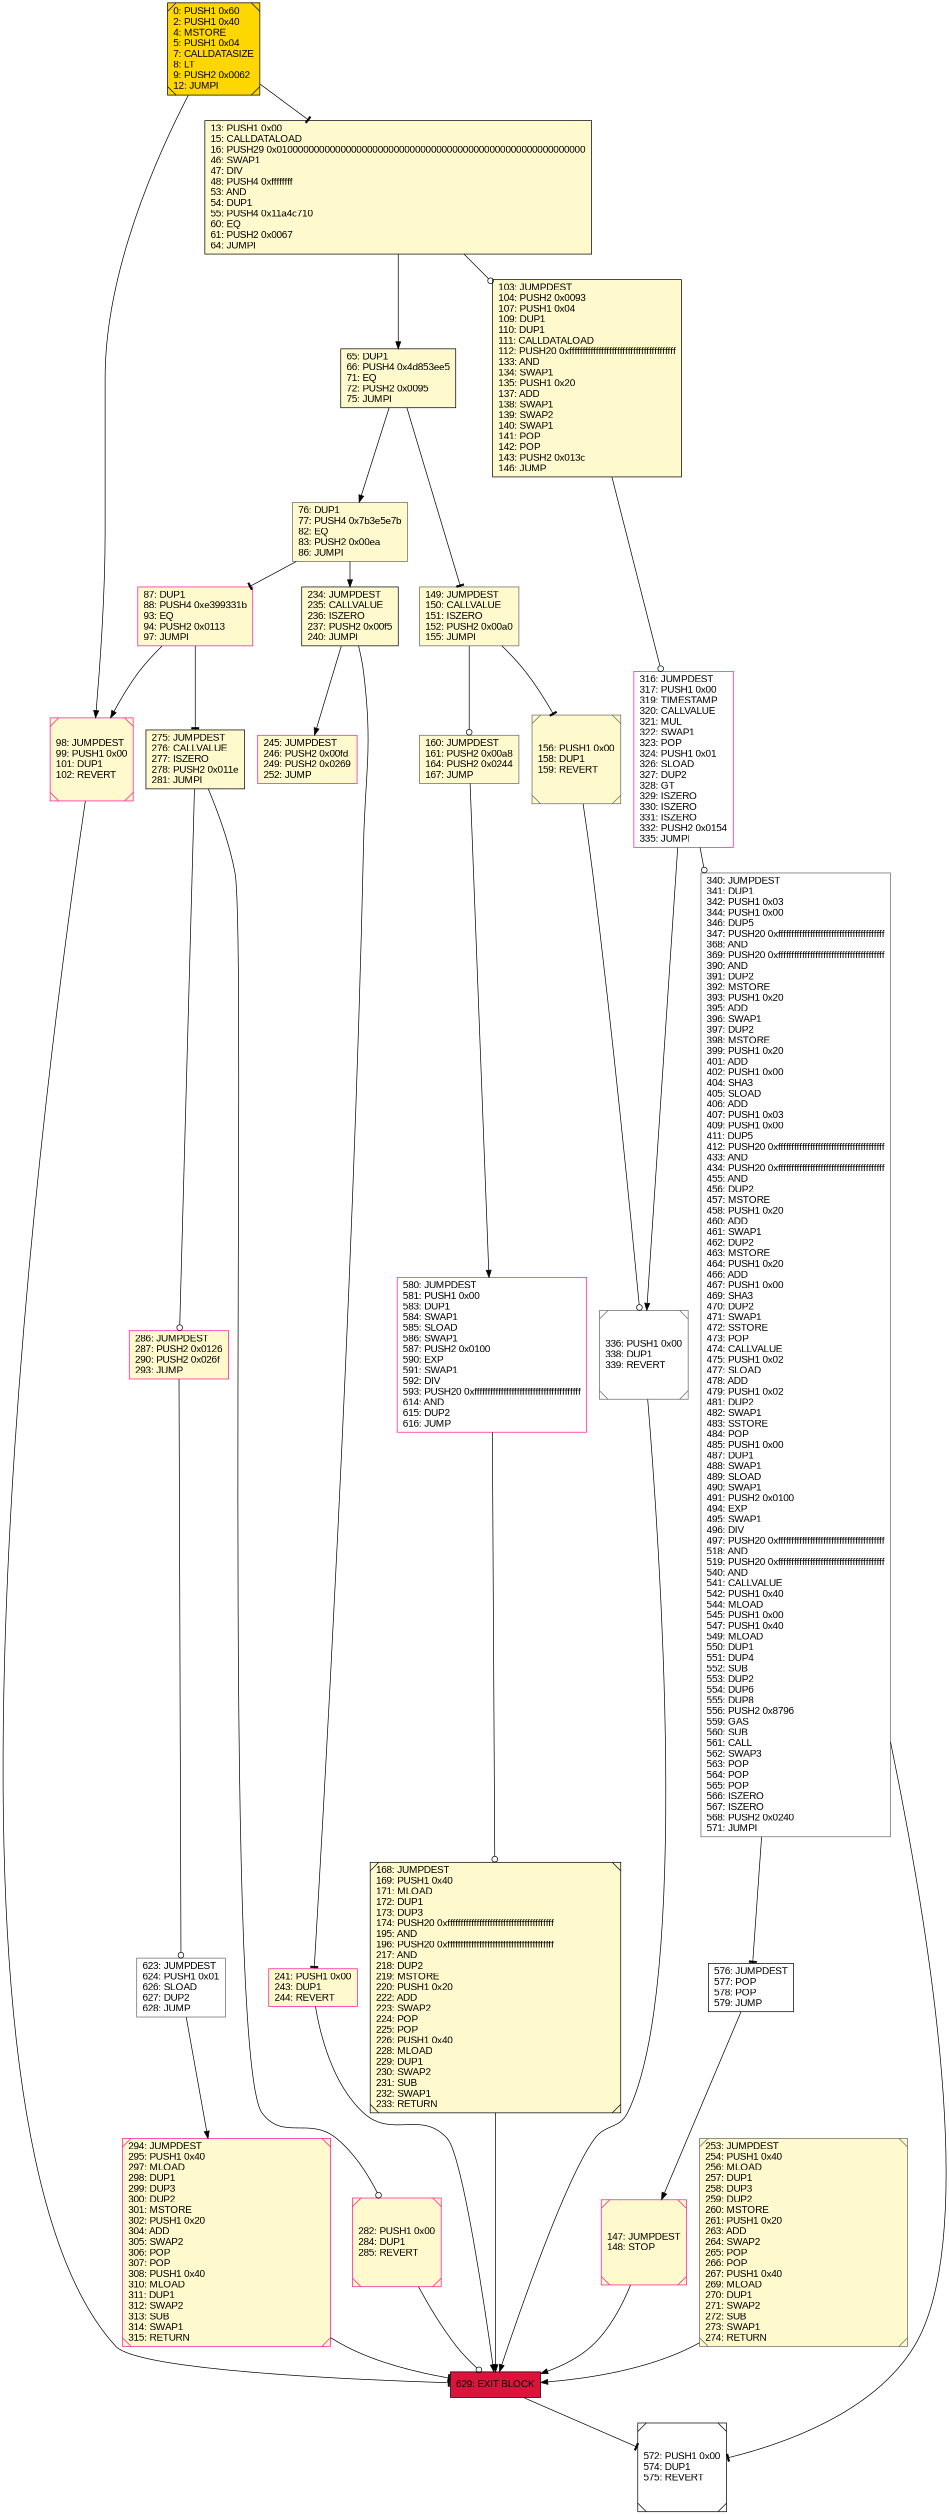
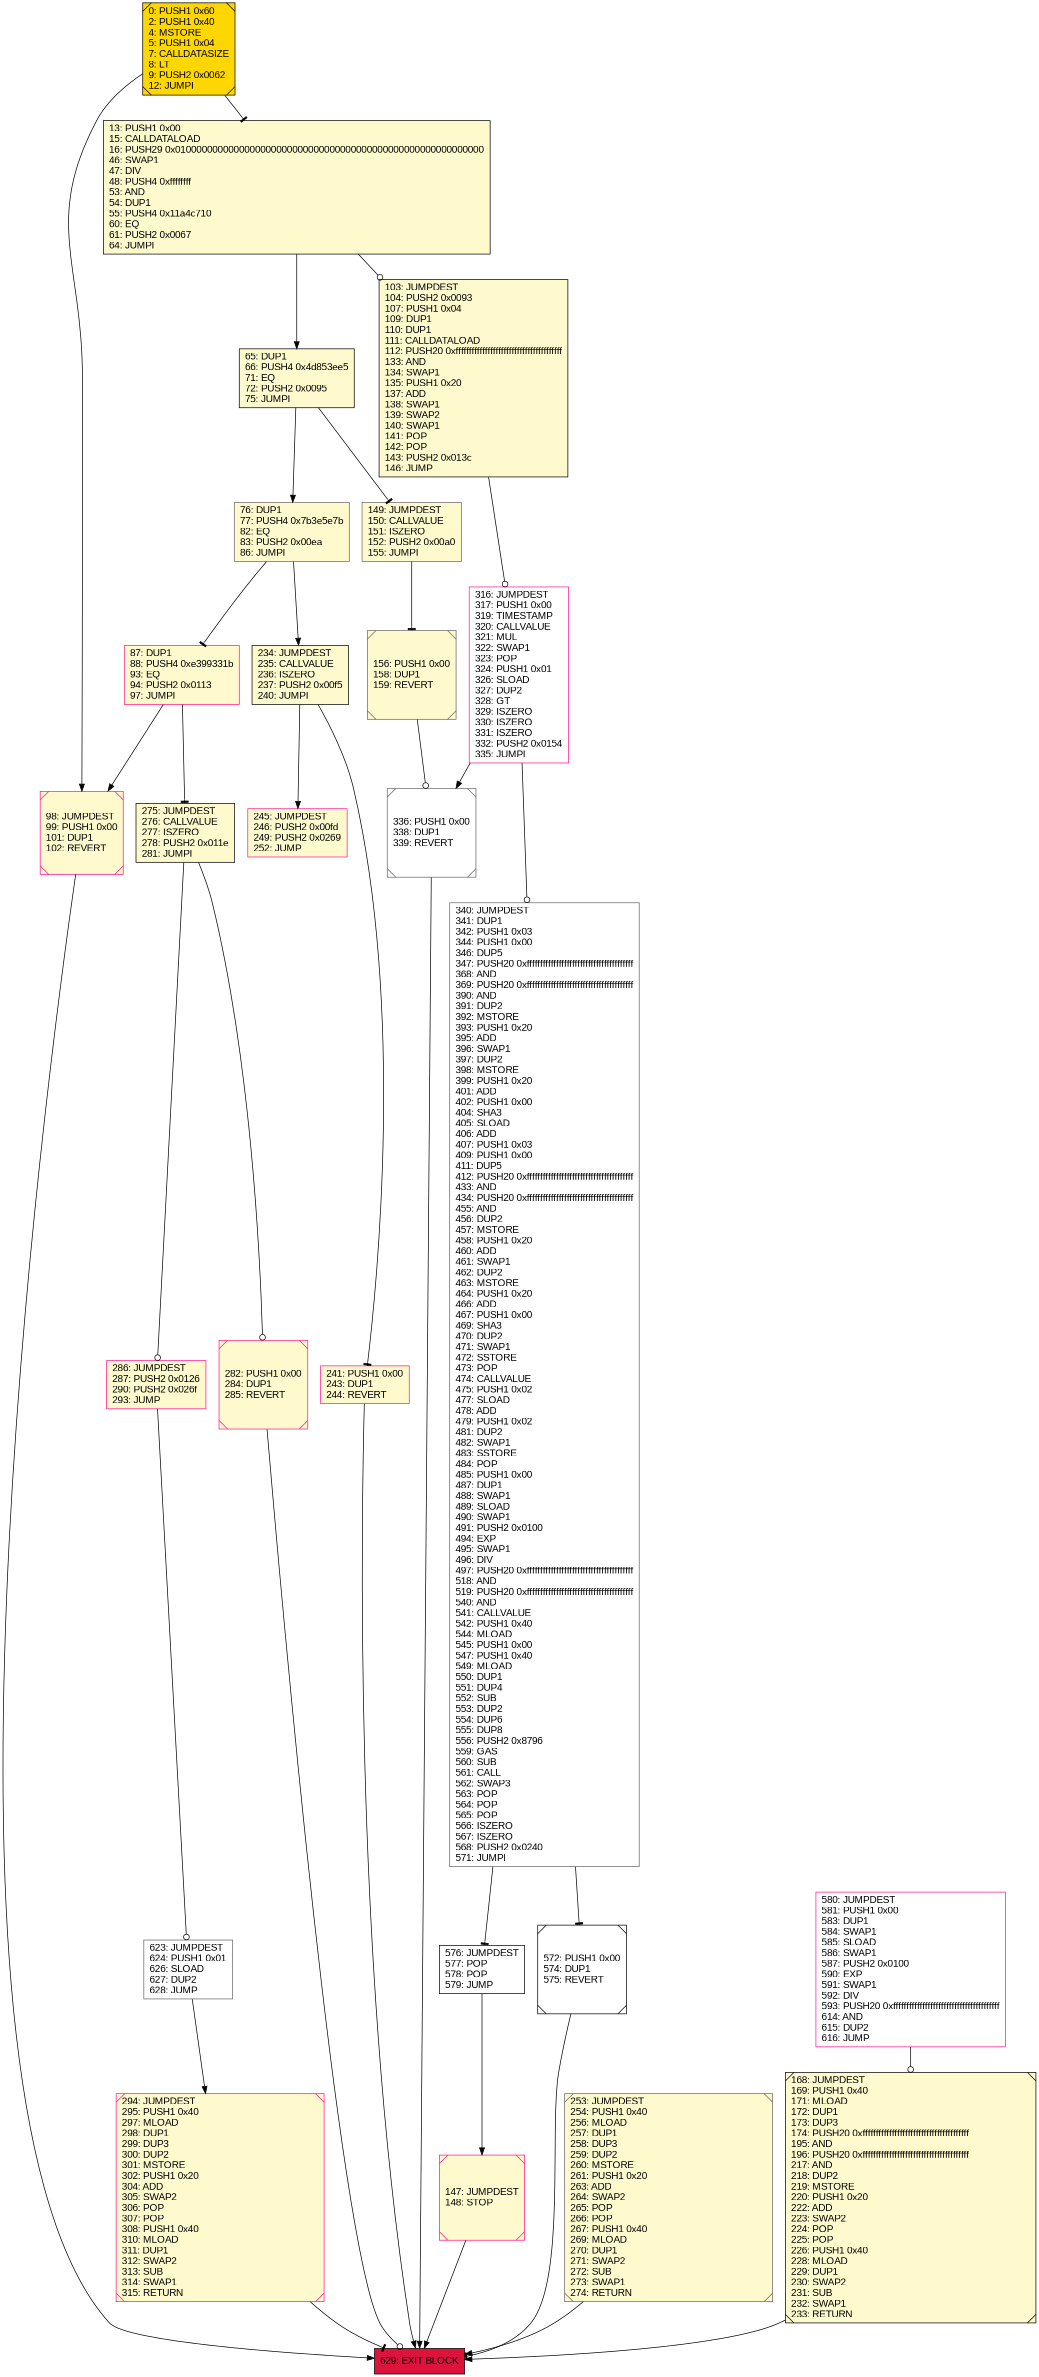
  digraph {
    rankdir=UD
    node [color=deeppink fillcolor=lemonchiffon fontcolor=black fontname=arial shape=box style=filled]
    edge [arrowhead=normal]
    n1 [label="245: JUMPDEST\l246: PUSH2 0x00fd\l249: PUSH2 0x0269\l252: JUMP\l"]
    n2 [label="147: JUMPDEST\l148: STOP\l" shape=Msquare]
    n3 [color=black fillcolor=crimson label="629: EXIT BLOCK\l"]
    n4 [color=black fillcolor=white label="576: JUMPDEST\l577: POP\l578: POP\l579: JUMP\l"]
    n5 [label="87: DUP1\l88: PUSH4 0xe399331b\l93: EQ\l94: PUSH2 0x0113\l97: JUMPI\l"]
    n6 [label="98: JUMPDEST\l99: PUSH1 0x00\l101: DUP1\l102: REVERT\l" shape=Msquare]
    n7 [color=black label="275: JUMPDEST\l276: CALLVALUE\l277: ISZERO\l278: PUSH2 0x011e\l281: JUMPI\l"]
    n8 [label="286: JUMPDEST\l287: PUSH2 0x0126\l290: PUSH2 0x026f\l293: JUMP\l"]
    n9 [label="282: PUSH1 0x00\l284: DUP1\l285: REVERT\l" shape=Msquare]
    n10 [color=gray40 label="253: JUMPDEST\l254: PUSH1 0x40\l256: MLOAD\l257: DUP1\l258: DUP3\l259: DUP2\l260: MSTORE\l261: PUSH1 0x20\l263: ADD\l264: SWAP2\l265: POP\l266: POP\l267: PUSH1 0x40\l269: MLOAD\l270: DUP1\l271: SWAP2\l272: SUB\l273: SWAP1\l274: RETURN\l" shape=Msquare]
    n11 [label="241: PUSH1 0x00\l243: DUP1\l244: REVERT\l"]
    n12 [color=black label="65: DUP1\l66: PUSH4 0x4d853ee5\l71: EQ\l72: PUSH2 0x0095\l75: JUMPI\l"]
    n13 [color=gray40 label="76: DUP1\l77: PUSH4 0x7b3e5e7b\l82: EQ\l83: PUSH2 0x00ea\l86: JUMPI\l"]
    n14 [color=gray40 label="149: JUMPDEST\l150: CALLVALUE\l151: ISZERO\l152: PUSH2 0x00a0\l155: JUMPI\l"]
    n15 [color=black label="234: JUMPDEST\l235: CALLVALUE\l236: ISZERO\l237: PUSH2 0x00f5\l240: JUMPI\l"]
-   n16 [color=gray40 label="160: JUMPDEST\l161: PUSH2 0x00a8\l164: PUSH2 0x0244\l167: JUMP\l"]
    n17 [color=gray40 label="156: PUSH1 0x00\l158: DUP1\l159: REVERT\l" shape=Msquare]
    n18 [color=black fillcolor=gold label="0: PUSH1 0x60\l2: PUSH1 0x40\l4: MSTORE\l5: PUSH1 0x04\l7: CALLDATASIZE\l8: LT\l9: PUSH2 0x0062\l12: JUMPI\l" shape=Msquare]
    n19 [color=black label="13: PUSH1 0x00\l15: CALLDATALOAD\l16: PUSH29 0x0100000000000000000000000000000000000000000000000000000000\l46: SWAP1\l47: DIV\l48: PUSH4 0xffffffff\l53: AND\l54: DUP1\l55: PUSH4 0x11a4c710\l60: EQ\l61: PUSH2 0x0067\l64: JUMPI\l"]
    n20 [color=black label="103: JUMPDEST\l104: PUSH2 0x0093\l107: PUSH1 0x04\l109: DUP1\l110: DUP1\l111: CALLDATALOAD\l112: PUSH20 0xffffffffffffffffffffffffffffffffffffffff\l133: AND\l134: SWAP1\l135: PUSH1 0x20\l137: ADD\l138: SWAP1\l139: SWAP2\l140: SWAP1\l141: POP\l142: POP\l143: PUSH2 0x013c\l146: JUMP\l"]
    n21 [label="294: JUMPDEST\l295: PUSH1 0x40\l297: MLOAD\l298: DUP1\l299: DUP3\l300: DUP2\l301: MSTORE\l302: PUSH1 0x20\l304: ADD\l305: SWAP2\l306: POP\l307: POP\l308: PUSH1 0x40\l310: MLOAD\l311: DUP1\l312: SWAP2\l313: SUB\l314: SWAP1\l315: RETURN\l" shape=Msquare]
    n22 [fillcolor=white label="316: JUMPDEST\l317: PUSH1 0x00\l319: TIMESTAMP\l320: CALLVALUE\l321: MUL\l322: SWAP1\l323: POP\l324: PUSH1 0x01\l326: SLOAD\l327: DUP2\l328: GT\l329: ISZERO\l330: ISZERO\l331: ISZERO\l332: PUSH2 0x0154\l335: JUMPI\l"]
    n23 [color=gray40 fillcolor=white label="336: PUSH1 0x00\l338: DUP1\l339: REVERT\l" shape=Msquare]
    n24 [color=gray40 fillcolor=white label="340: JUMPDEST\l341: DUP1\l342: PUSH1 0x03\l344: PUSH1 0x00\l346: DUP5\l347: PUSH20 0xffffffffffffffffffffffffffffffffffffffff\l368: AND\l369: PUSH20 0xffffffffffffffffffffffffffffffffffffffff\l390: AND\l391: DUP2\l392: MSTORE\l393: PUSH1 0x20\l395: ADD\l396: SWAP1\l397: DUP2\l398: MSTORE\l399: PUSH1 0x20\l401: ADD\l402: PUSH1 0x00\l404: SHA3\l405: SLOAD\l406: ADD\l407: PUSH1 0x03\l409: PUSH1 0x00\l411: DUP5\l412: PUSH20 0xffffffffffffffffffffffffffffffffffffffff\l433: AND\l434: PUSH20 0xffffffffffffffffffffffffffffffffffffffff\l455: AND\l456: DUP2\l457: MSTORE\l458: PUSH1 0x20\l460: ADD\l461: SWAP1\l462: DUP2\l463: MSTORE\l464: PUSH1 0x20\l466: ADD\l467: PUSH1 0x00\l469: SHA3\l470: DUP2\l471: SWAP1\l472: SSTORE\l473: POP\l474: CALLVALUE\l475: PUSH1 0x02\l477: SLOAD\l478: ADD\l479: PUSH1 0x02\l481: DUP2\l482: SWAP1\l483: SSTORE\l484: POP\l485: PUSH1 0x00\l487: DUP1\l488: SWAP1\l489: SLOAD\l490: SWAP1\l491: PUSH2 0x0100\l494: EXP\l495: SWAP1\l496: DIV\l497: PUSH20 0xffffffffffffffffffffffffffffffffffffffff\l518: AND\l519: PUSH20 0xffffffffffffffffffffffffffffffffffffffff\l540: AND\l541: CALLVALUE\l542: PUSH1 0x40\l544: MLOAD\l545: PUSH1 0x00\l547: PUSH1 0x40\l549: MLOAD\l550: DUP1\l551: DUP4\l552: SUB\l553: DUP2\l554: DUP6\l555: DUP8\l556: PUSH2 0x8796\l559: GAS\l560: SUB\l561: CALL\l562: SWAP3\l563: POP\l564: POP\l565: POP\l566: ISZERO\l567: ISZERO\l568: PUSH2 0x0240\l571: JUMPI\l"]
    n25 [color=black fillcolor=white label="572: PUSH1 0x00\l574: DUP1\l575: REVERT\l" shape=Msquare]
    n26 [fillcolor=white label="580: JUMPDEST\l581: PUSH1 0x00\l583: DUP1\l584: SWAP1\l585: SLOAD\l586: SWAP1\l587: PUSH2 0x0100\l590: EXP\l591: SWAP1\l592: DIV\l593: PUSH20 0xffffffffffffffffffffffffffffffffffffffff\l614: AND\l615: DUP2\l616: JUMP\l"]
    n27 [color=black label="168: JUMPDEST\l169: PUSH1 0x40\l171: MLOAD\l172: DUP1\l173: DUP3\l174: PUSH20 0xffffffffffffffffffffffffffffffffffffffff\l195: AND\l196: PUSH20 0xffffffffffffffffffffffffffffffffffffffff\l217: AND\l218: DUP2\l219: MSTORE\l220: PUSH1 0x20\l222: ADD\l223: SWAP2\l224: POP\l225: POP\l226: PUSH1 0x40\l228: MLOAD\l229: DUP1\l230: SWAP2\l231: SUB\l232: SWAP1\l233: RETURN\l" shape=Msquare]
    n28 [color=gray40 fillcolor=white label="623: JUMPDEST\l624: PUSH1 0x01\l626: SLOAD\l627: DUP2\l628: JUMP\l"]
    n2 -> n3
    n4 -> n2
    n5 -> n6
    n5 -> n7 [arrowhead=tee]
-   n6 -> n3 [arrowhead=tee]
+   n6 -> n3
    n7 -> n8 [arrowhead=odot]
    n7 -> n9 [arrowhead=odot]
    n8 -> n28 [arrowhead=odot]
    n9 -> n3 [arrowhead=odot]
    n10 -> n3
    n11 -> n3
    n12 -> n13
    n12 -> n14 [arrowhead=tee]
    n13 -> n5 [arrowhead=tee]
    n13 -> n15
-   n14 -> n16 [arrowhead=odot]
    n14 -> n17 [arrowhead=tee]
    n15 -> n1
    n15 -> n11 [arrowhead=tee]
-   n16 -> n26
    n17 -> n23 [arrowhead=odot]
    n18 -> n6
    n18 -> n19 [arrowhead=tee]
    n19 -> n12
    n19 -> n20 [arrowhead=odot]
    n20 -> n22 [arrowhead=odot]
    n21 -> n3 [arrowhead=tee]
    n22 -> n23
    n22 -> n24 [arrowhead=odot]
    n23 -> n3
    n24 -> n4 [arrowhead=tee]
    n24 -> n25 [arrowhead=tee]
-   n3 -> n25 [arrowhead=tee]
+   n25 -> n3 [arrowhead=tee]
    n26 -> n27 [arrowhead=odot]
    n27 -> n3
    n28 -> n21
  }
